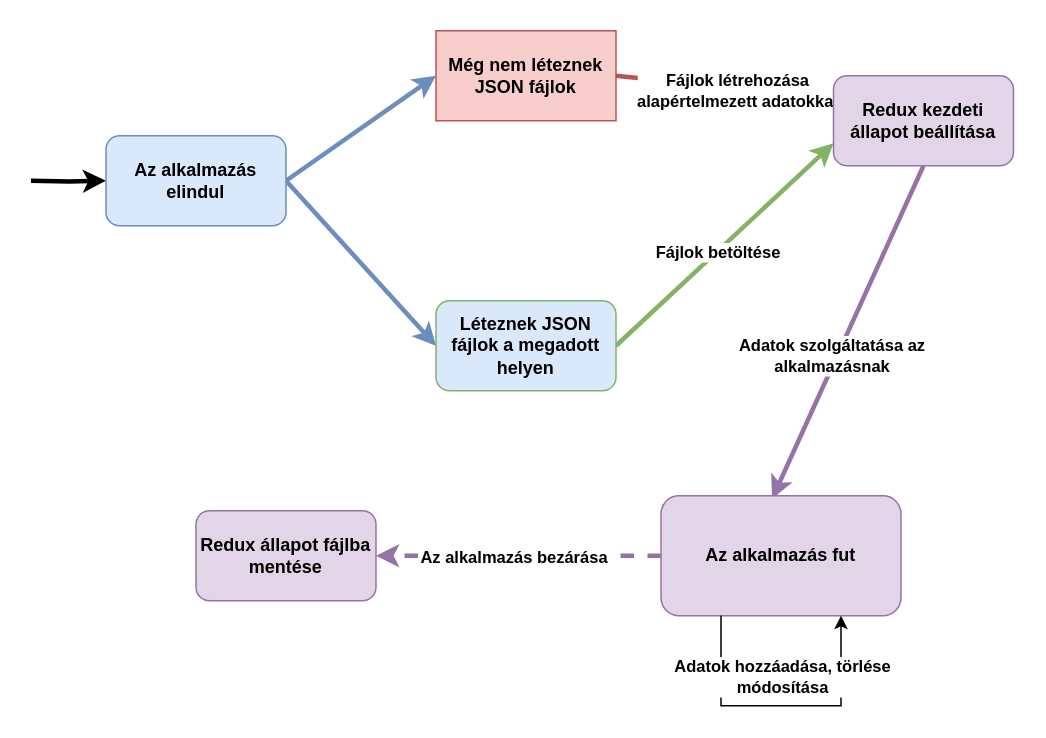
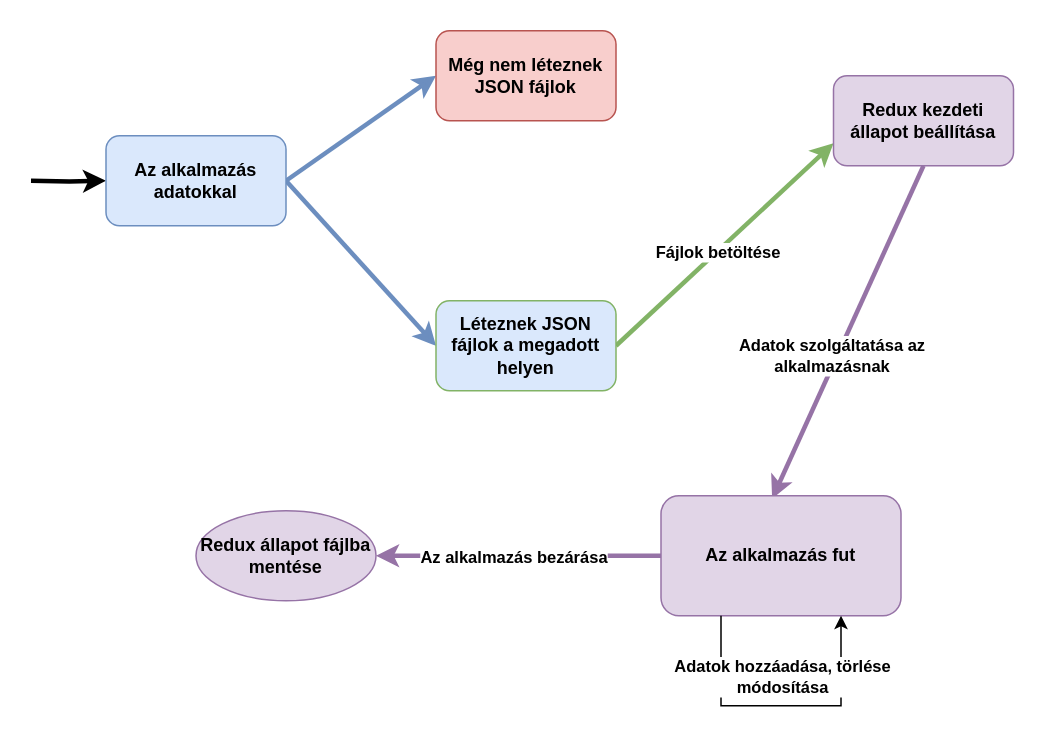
  <mxCell id="0" />
  <mxCell id="1" parent="0" />
  <mxCell id="2" style="rounded=0;orthogonalLoop=1;jettySize=auto;html=1;exitX=1;exitY=0.333;exitDx=0;exitDy=0;exitPerimeter=0;entryX=0;entryY=0.5;entryDx=0;entryDy=0;fillColor=#dae8fc;strokeColor=#6c8ebf;strokeWidth=3;" parent="1" target="6" edge="1"><mxGeometry relative="1" as="geometry"><mxPoint x="190" y="120" as="sourcePoint" /></mxGeometry></mxCell>
  <mxCell id="3" style="edgeStyle=none;rounded=0;orthogonalLoop=1;jettySize=auto;html=1;exitX=1;exitY=0.333;exitDx=0;exitDy=0;exitPerimeter=0;entryX=0;entryY=0.5;entryDx=0;entryDy=0;fillColor=#dae8fc;strokeColor=#6c8ebf;strokeWidth=3;" parent="1" target="9" edge="1"><mxGeometry relative="1" as="geometry"><mxPoint x="190" y="120" as="sourcePoint" /></mxGeometry></mxCell>
- <mxCell id="4" style="edgeStyle=none;rounded=0;orthogonalLoop=1;jettySize=auto;html=1;exitX=1;exitY=0.5;exitDx=0;exitDy=0;entryX=0;entryY=0.25;entryDx=0;entryDy=0;fillColor=#f8cecc;strokeColor=#b85450;strokeWidth=3;" parent="1" source="6" target="12" edge="1"><mxGeometry relative="1" as="geometry" /></mxCell>
- <mxCell id="5" value="&lt;div&gt;&lt;b&gt;Fájlok létrehozása&lt;/b&gt;&lt;/div&gt;&lt;div&gt;&lt;b&gt;alapértelmezett adatokkal&lt;/b&gt;&lt;/div&gt;" style="edgeLabel;html=1;align=center;verticalAlign=middle;resizable=0;points=[];labelBorderColor=none;spacing=5;spacingLeft=5;" parent="4" vertex="1" connectable="0"><mxGeometry x="-0.16" y="-1" relative="1" as="geometry"><mxPoint x="17" y="2" as="offset" /></mxGeometry></mxCell>
- <mxCell id="6" value="&lt;b&gt;Még nem léteznek JSON fájlok&lt;/b&gt;" style="whiteSpace=wrap;html=1;fillColor=#f8cecc;strokeColor=#b85450;rounded=0;" parent="1" vertex="1"><mxGeometry x="290" y="20" width="120" height="60" as="geometry" /></mxCell>
+ <mxCell id="6" value="&lt;b&gt;Még nem léteznek JSON fájlok&lt;/b&gt;" style="rounded=1;whiteSpace=wrap;html=1;fillColor=#f8cecc;strokeColor=#b85450;" parent="1" vertex="1"><mxGeometry x="290" y="20" width="120" height="60" as="geometry" /></mxCell>
  <mxCell id="7" style="edgeStyle=none;rounded=0;orthogonalLoop=1;jettySize=auto;html=1;exitX=1;exitY=0.5;exitDx=0;exitDy=0;entryX=0;entryY=0.75;entryDx=0;entryDy=0;fillColor=#d5e8d4;strokeColor=#82b366;strokeWidth=3;" parent="1" source="9" target="12" edge="1"><mxGeometry relative="1" as="geometry" /></mxCell>
  <mxCell id="8" value="&lt;b&gt;Fájlok betöltése&lt;/b&gt;" style="edgeLabel;html=1;align=center;verticalAlign=middle;resizable=0;points=[];" parent="7" vertex="1" connectable="0"><mxGeometry x="-0.133" y="-3" relative="1" as="geometry"><mxPoint x="3" y="-6" as="offset" /></mxGeometry></mxCell>
  <mxCell id="9" value="&lt;b&gt;Léteznek JSON fájlok a megadott helyen&lt;/b&gt;" style="rounded=1;whiteSpace=wrap;html=1;fillColor=#dae8fc;strokeColor=#82b366;" parent="1" vertex="1"><mxGeometry x="290" y="200" width="120" height="60" as="geometry" /></mxCell>
  <mxCell id="10" style="edgeStyle=none;rounded=0;orthogonalLoop=1;jettySize=auto;html=1;exitX=0.5;exitY=1;exitDx=0;exitDy=0;entryX=0.463;entryY=0.025;entryDx=0;entryDy=0;entryPerimeter=0;fillColor=#e1d5e7;strokeColor=#9673a6;strokeWidth=3;" parent="1" source="12" target="15" edge="1"><mxGeometry relative="1" as="geometry" /></mxCell>
  <mxCell id="11" value="&lt;div&gt;&lt;b&gt;Adatok szolgáltatása az&lt;/b&gt;&lt;/div&gt;&lt;div&gt;&lt;b&gt;alkalmazásnak&lt;/b&gt;&lt;br&gt;&lt;/div&gt;" style="edgeLabel;html=1;align=center;verticalAlign=middle;resizable=0;points=[];" parent="10" vertex="1" connectable="0"><mxGeometry x="-0.355" y="2" relative="1" as="geometry"><mxPoint x="-31" y="54" as="offset" /></mxGeometry></mxCell>
  <mxCell id="12" value="&lt;b&gt;Redux kezdeti állapot beállítása&lt;/b&gt;" style="rounded=1;whiteSpace=wrap;html=1;fillColor=#e1d5e7;strokeColor=#9673a6;" parent="1" vertex="1"><mxGeometry x="555" y="50" width="120" height="60" as="geometry" /></mxCell>
- <mxCell id="13" style="edgeStyle=orthogonalEdgeStyle;rounded=0;orthogonalLoop=1;jettySize=auto;html=1;exitX=0;exitY=0.5;exitDx=0;exitDy=0;entryX=1;entryY=0.5;entryDx=0;entryDy=0;fillColor=#e1d5e7;strokeColor=#9673a6;strokeWidth=3;dashed=1;" parent="1" source="15" target="18" edge="1"><mxGeometry relative="1" as="geometry" /></mxCell>
+ <mxCell id="13" style="edgeStyle=orthogonalEdgeStyle;rounded=0;orthogonalLoop=1;jettySize=auto;html=1;exitX=0;exitY=0.5;exitDx=0;exitDy=0;entryX=1;entryY=0.5;entryDx=0;entryDy=0;fillColor=#e1d5e7;strokeColor=#9673a6;strokeWidth=3;" parent="1" source="15" target="18" edge="1"><mxGeometry relative="1" as="geometry" /></mxCell>
  <mxCell id="14" value="&lt;b&gt;Az alkalmazás bezárása&lt;/b&gt;" style="edgeLabel;html=1;align=center;verticalAlign=middle;resizable=0;points=[];" parent="13" vertex="1" connectable="0"><mxGeometry x="0.275" y="1" relative="1" as="geometry"><mxPoint x="22" y="-1" as="offset" /></mxGeometry></mxCell>
  <mxCell id="15" value="&lt;b&gt;Az alkalmazás fut&lt;/b&gt;" style="rounded=1;whiteSpace=wrap;html=1;fillColor=#e1d5e7;strokeColor=#9673a6;" parent="1" vertex="1"><mxGeometry x="440" y="330" width="160" height="80" as="geometry" /></mxCell>
  <mxCell id="16" style="edgeStyle=orthogonalEdgeStyle;rounded=0;orthogonalLoop=1;jettySize=auto;html=1;exitX=0.25;exitY=1;exitDx=0;exitDy=0;entryX=0.75;entryY=1;entryDx=0;entryDy=0;" parent="1" source="15" target="15" edge="1"><mxGeometry relative="1" as="geometry"><Array as="points"><mxPoint x="480" y="470" /><mxPoint x="560" y="470" /></Array></mxGeometry></mxCell>
  <mxCell id="17" value="&lt;div&gt;&lt;b&gt;Adatok hozzáadása, törlése&lt;/b&gt;&lt;/div&gt;&lt;div&gt;&lt;b&gt;módosítása&lt;br&gt;&lt;/b&gt;&lt;/div&gt;" style="edgeLabel;html=1;align=center;verticalAlign=middle;resizable=0;points=[];" parent="16" vertex="1" connectable="0"><mxGeometry x="-0.156" y="-2" relative="1" as="geometry"><mxPoint x="16" y="-22" as="offset" /></mxGeometry></mxCell>
- <mxCell id="18" value="&lt;b&gt;Redux állapot fájlba mentése&lt;/b&gt;" style="rounded=1;whiteSpace=wrap;html=1;fillColor=#e1d5e7;strokeColor=#9673a6;" parent="1" vertex="1"><mxGeometry x="130" y="340" width="120" height="60" as="geometry" /></mxCell>
+ <mxCell id="18" value="&lt;b&gt;Redux állapot fájlba mentése&lt;/b&gt;" style="ellipse;whiteSpace=wrap;html=1;fillColor=#e1d5e7;strokeColor=#9673a6;" parent="1" vertex="1"><mxGeometry x="130" y="340" width="120" height="60" as="geometry" /></mxCell>
  <mxCell id="19" style="edgeStyle=orthogonalEdgeStyle;rounded=0;orthogonalLoop=1;jettySize=auto;html=1;entryX=0;entryY=0.5;entryDx=0;entryDy=0;strokeWidth=3;" edge="1" parent="1" target="20"><mxGeometry relative="1" as="geometry"><mxPoint x="20" y="120" as="targetPoint" /><mxPoint x="20" y="120" as="sourcePoint" /></mxGeometry></mxCell>
- <mxCell id="20" value="&lt;div&gt;&lt;b&gt;Az alkalmazás&lt;/b&gt;&lt;/div&gt;&lt;div&gt;&lt;b&gt;elindul&lt;/b&gt;&lt;br&gt;&lt;/div&gt;" style="rounded=1;whiteSpace=wrap;html=1;fillColor=#dae8fc;strokeColor=#6c8ebf;" parent="1" vertex="1"><mxGeometry x="70" y="90" width="120" height="60" as="geometry" /></mxCell>
+ <mxCell id="20" value="&lt;div&gt;&lt;b&gt;Az alkalmazás&lt;/b&gt;&lt;/div&gt;&lt;div&gt;&lt;b&gt;adatokkal&lt;/b&gt;&lt;br&gt;&lt;/div&gt;" style="rounded=1;whiteSpace=wrap;html=1;fillColor=#dae8fc;strokeColor=#6c8ebf;" parent="1" vertex="1"><mxGeometry x="70" y="90" width="120" height="60" as="geometry" /></mxCell>
